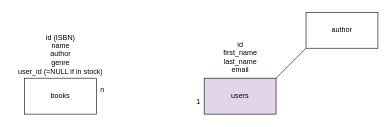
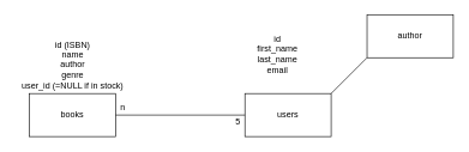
  <mxCell id="0" />
  <mxCell id="1" parent="0" />
  <mxCell id="2" value="books" style="rounded=0;whiteSpace=wrap;html=1;" vertex="1" parent="1"><mxGeometry x="40" y="130" width="120" height="60" as="geometry" /></mxCell>
- <mxCell id="3" value="users" style="rounded=0;whiteSpace=wrap;html=1;fillColor=#e1d5e7;" vertex="1" parent="1"><mxGeometry x="340" y="130" width="120" height="60" as="geometry" /></mxCell>
+ <mxCell id="3" value="users" style="rounded=0;whiteSpace=wrap;html=1;" vertex="1" parent="1"><mxGeometry x="340" y="130" width="120" height="60" as="geometry" /></mxCell>
  <mxCell id="4" value="id (ISBN)&lt;br&gt;name&lt;br&gt;author&lt;br&gt;genre&lt;br&gt;user_id (=NULL if in stock)" style="text;html=1;align=center;verticalAlign=middle;resizable=0;points=[];autosize=1;strokeColor=none;fillColor=none;" vertex="1" parent="1"><mxGeometry x="20" y="45" width="160" height="90" as="geometry" /></mxCell>
+ <mxCell id="5" value="" style="endArrow=none;html=1;rounded=0;exitX=1;exitY=0.5;exitDx=0;exitDy=0;entryX=0;entryY=0.5;entryDx=0;entryDy=0;" edge="1" parent="1" source="2" target="3"><mxGeometry width="50" height="50" relative="1" as="geometry"><mxPoint x="200" y="210" as="sourcePoint" /><mxPoint x="250" y="160" as="targetPoint" /></mxGeometry></mxCell>
  <mxCell id="6" value="n" style="text;html=1;align=center;verticalAlign=middle;resizable=0;points=[];autosize=1;strokeColor=none;fillColor=none;" vertex="1" parent="1"><mxGeometry x="155" y="135" width="30" height="30" as="geometry" /></mxCell>
- <mxCell id="7" value="1" style="text;html=1;align=center;verticalAlign=middle;resizable=0;points=[];autosize=1;strokeColor=none;fillColor=none;" vertex="1" parent="1"><mxGeometry x="315" y="155" width="30" height="30" as="geometry" /></mxCell>
- <mxCell id="8" value="id&lt;br&gt;first_name&lt;br&gt;last_name&lt;br&gt;email" style="text;html=1;align=center;verticalAlign=middle;resizable=0;points=[];autosize=1;strokeColor=none;fillColor=none;" vertex="1" parent="1"><mxGeometry x="360" y="60" width="80" height="70" as="geometry" /></mxCell>
+ <mxCell id="7" value="5" style="text;html=1;align=center;verticalAlign=middle;resizable=0;points=[];autosize=1;strokeColor=none;fillColor=none;" vertex="1" parent="1"><mxGeometry x="315" y="155" width="30" height="30" as="geometry" /></mxCell>
+ <mxCell id="8" value="id&lt;br&gt;first_name&lt;br&gt;last_name&lt;br&gt;email" style="text;html=1;align=center;verticalAlign=middle;resizable=0;points=[];autosize=1;strokeColor=none;fillColor=none;" vertex="1" parent="1"><mxGeometry x="345" y="40" width="80" height="70" as="geometry" /></mxCell>
  <mxCell id="9" value="" style="endArrow=none;html=1;rounded=0;entryX=1;entryY=0;entryDx=0;entryDy=0;" edge="1" parent="1" target="3"><mxGeometry width="50" height="50" relative="1" as="geometry"><mxPoint x="510" y="80" as="sourcePoint" /><mxPoint x="250" y="130" as="targetPoint" /></mxGeometry></mxCell>
  <mxCell id="10" value="author" style="rounded=0;whiteSpace=wrap;html=1;" vertex="1" parent="1"><mxGeometry x="510" y="20" width="120" height="60" as="geometry" /></mxCell>
